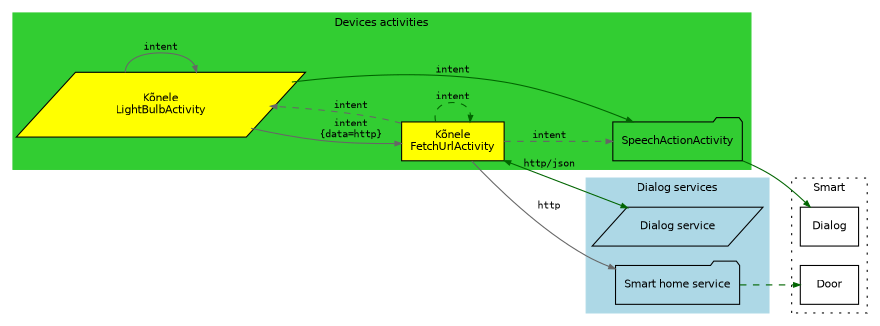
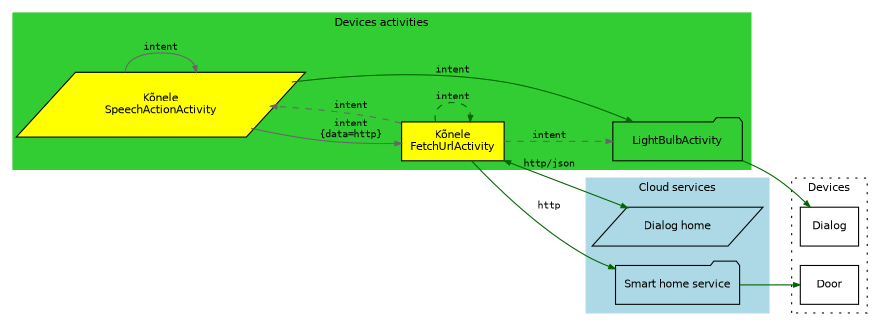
  digraph {
    fontname=Helvetica
    fontsize=10
    rankdir=LR
    style=dotted
    node [fontname=Helvetica fontsize=10 shape=box]
    edge [arrowhead=normal arrowsize=0.6 color=darkgreen fontname=monospace fontsize=9]
-   n1 [label="Dialog service" shape=parallelogram]
+   n1 [label="Dialog home" shape=parallelogram]
    n2 [label="Smart home service" shape=folder]
    n3 [label=Dialog]
    n4 [label=Door]
-   n5 [fillcolor=yellow label="Kõnele\nLightBulbActivity" shape=parallelogram style=filled]
+   n5 [fillcolor=yellow label="Kõnele\nSpeechActionActivity" shape=parallelogram style=filled]
    n6 [fillcolor=yellow label="Kõnele\nFetchUrlActivity" style=filled]
-   n7 [label=SpeechActionActivity shape=folder]
+   n7 [label=LightBulbActivity shape=folder]
    subgraph cluster_1 {
      color=lightblue
-     label="Dialog services"
+     label="Cloud services"
      style=filled
      n1
      n2
    }
    subgraph cluster_2 {
-     label=Smart
+     label=Devices
      n3
      n4
    }
    subgraph cluster_3 {
      color=limegreen
      label="Devices activities"
      style=filled
      n5
      n6
      n7
    }
-   n2 -> n4 [style=dashed]
+   n2 -> n4
    n5 -> n5 [color=gray40 label=intent]
    n5 -> n6 [color=gray40 label="intent\n{data=http}"]
    n5 -> n7 [label=intent]
    n6 -> n1 [dir=both label="http/json"]
-   n6 -> n2 [color=gray40 label=http]
+   n6 -> n2 [label=http]
    n6 -> n5 [color=gray40 label=intent style=dashed]
    n6 -> n6 [label=intent style=dashed]
    n6 -> n7 [color=gray40 label=intent style=dashed]
    n7 -> n3
  }
